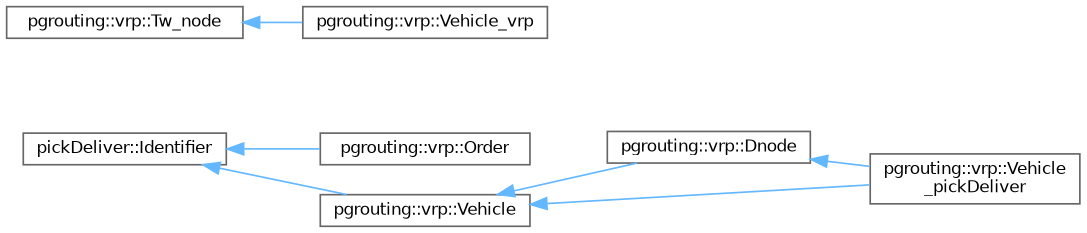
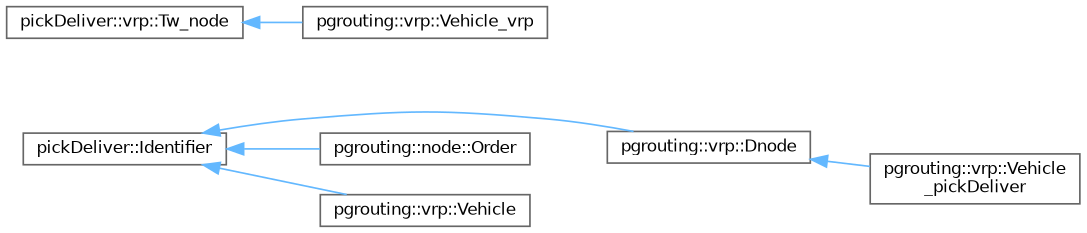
  digraph {
    rankdir=LR
    node [color=grey40 fillcolor=white fontname=Helvetica fontsize=10 shape=box style=filled]
    edge [color=steelblue1 dir=back fontname=Helvetica fontsize=10 labelfontname=Helvetica labelfontsize=10 style=solid]
    n1 [height=0.2 label="pickDeliver::Identifier" width=0.4]
    n2 [height=0.2 label="pgrouting::vrp::Dnode" width=0.4]
-   n3 [height=0.2 label="pgrouting::vrp::Order" width=0.4]
+   n3 [height=0.2 label="pgrouting::node::Order" width=0.4]
    n4 [height=0.2 label="pgrouting::vrp::Vehicle" width=0.4]
    n5 [height=0.2 label="pgrouting::vrp::Vehicle\l_pickDeliver" width=0.4]
-   n6 [height=0.2 label="pgrouting::vrp::Tw_node" width=0.4]
+   n6 [height=0.2 label="pickDeliver::vrp::Tw_node" width=0.4]
    n7 [height=0.2 label="pgrouting::vrp::Vehicle_vrp" width=0.4]
-   n4 -> n2
+   n1 -> n2
    n1 -> n3
    n1 -> n4
    n2 -> n5
-   n4 -> n5
    n6 -> n7
  }
